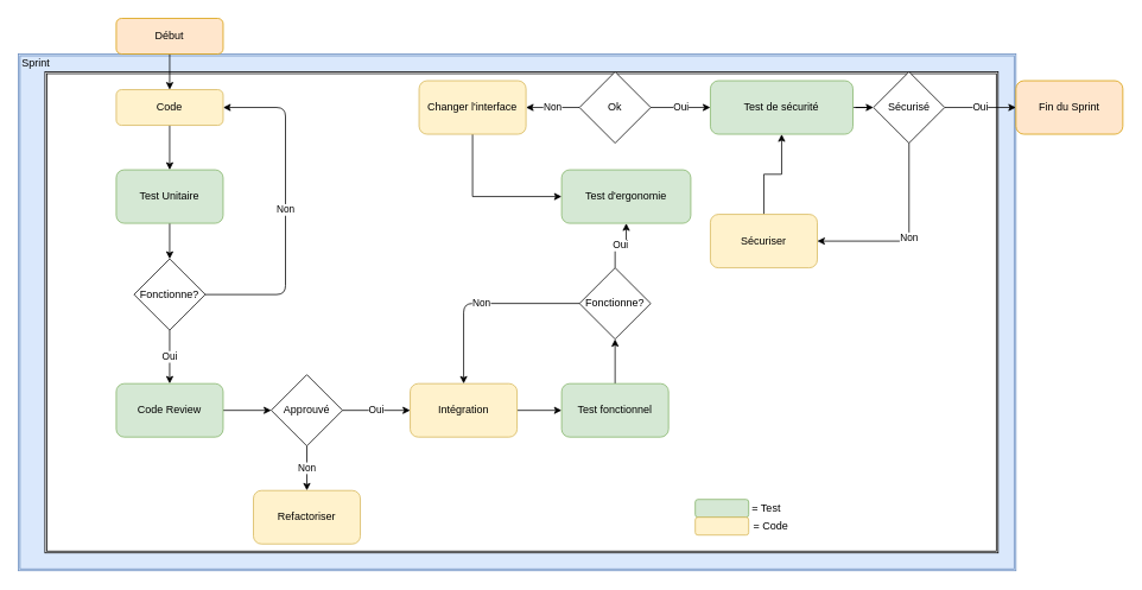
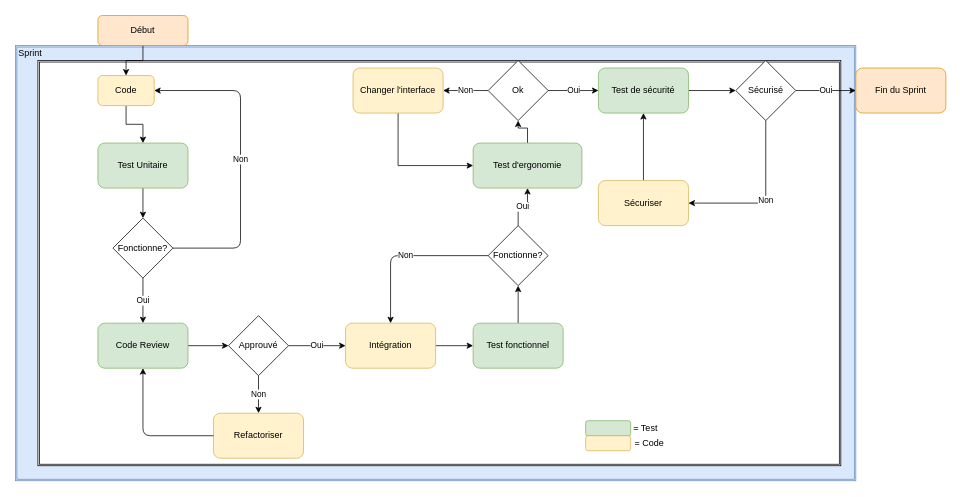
  <mxCell id="0" />
  <mxCell id="1" parent="0" />
  <mxCell id="2" value="" style="shape=ext;double=1;rounded=0;whiteSpace=wrap;html=1;fillColor=#dae8fc;strokeColor=#6c8ebf;" vertex="1" parent="1"><mxGeometry x="20" y="60" width="1120" height="580" as="geometry" /></mxCell>
  <mxCell id="3" value="" style="shape=ext;double=1;rounded=0;whiteSpace=wrap;html=1;" vertex="1" parent="1"><mxGeometry x="50" y="80" width="1070" height="540" as="geometry" /></mxCell>
  <mxCell id="4" value="" style="edgeStyle=orthogonalEdgeStyle;rounded=0;orthogonalLoop=1;jettySize=auto;html=1;" edge="1" parent="1" source="5" target="26"><mxGeometry relative="1" as="geometry" /></mxCell>
  <mxCell id="5" value="Début" style="rounded=1;whiteSpace=wrap;html=1;fontSize=12;glass=0;strokeWidth=1;shadow=0;fillColor=#ffe6cc;strokeColor=#d79b00;" parent="1" vertex="1"><mxGeometry x="130" width="120" height="40" as="geometry" y="20" /></mxCell>
  <mxCell id="6" value="" style="edgeStyle=orthogonalEdgeStyle;rounded=0;orthogonalLoop=1;jettySize=auto;html=1;" edge="1" parent="1" source="7" target="9"><mxGeometry relative="1" as="geometry" /></mxCell>
  <mxCell id="7" value="Test Unitaire" style="rounded=1;whiteSpace=wrap;html=1;fillColor=#d5e8d4;strokeColor=#82b366;" vertex="1" parent="1"><mxGeometry x="130" y="190" width="120" height="60" as="geometry" /></mxCell>
  <mxCell id="8" value="Oui" style="edgeStyle=orthogonalEdgeStyle;rounded=0;orthogonalLoop=1;jettySize=auto;html=1;entryX=0.5;entryY=0;entryDx=0;entryDy=0;" edge="1" parent="1" source="9" target="13"><mxGeometry relative="1" as="geometry"><mxPoint x="190" y="450" as="targetPoint" /></mxGeometry></mxCell>
  <mxCell id="9" value="Fonctionne?" style="rhombus;whiteSpace=wrap;html=1;" vertex="1" parent="1"><mxGeometry x="150" y="290" width="80" height="80" as="geometry" /></mxCell>
  <mxCell id="10" value="Sprint" style="text;html=1;strokeColor=none;fillColor=none;align=center;verticalAlign=middle;whiteSpace=wrap;rounded=0;" vertex="1" parent="1"><mxGeometry x="20" y="60" width="40" height="20" as="geometry" /></mxCell>
  <mxCell id="11" value="Non" style="endArrow=classic;html=1;exitX=1;exitY=0.5;exitDx=0;exitDy=0;entryX=1;entryY=0.5;entryDx=0;entryDy=0;" edge="1" parent="1" source="9" target="26"><mxGeometry width="50" height="50" relative="1" as="geometry"><mxPoint x="200" y="360" as="sourcePoint" /><mxPoint x="250" y="220" as="targetPoint" /><Array as="points"><mxPoint x="320" y="330" /><mxPoint x="320" y="120" /></Array></mxGeometry></mxCell>
  <mxCell id="12" value="" style="edgeStyle=orthogonalEdgeStyle;rounded=0;orthogonalLoop=1;jettySize=auto;html=1;" edge="1" parent="1" source="13" target="20"><mxGeometry relative="1" as="geometry" /></mxCell>
  <mxCell id="13" value="Code Review" style="rounded=1;whiteSpace=wrap;html=1;fillColor=#d5e8d4;strokeColor=#82b366;" vertex="1" parent="1"><mxGeometry x="130" y="430" width="120" height="60" as="geometry" /></mxCell>
  <mxCell id="14" value="" style="edgeStyle=orthogonalEdgeStyle;rounded=0;orthogonalLoop=1;jettySize=auto;html=1;" edge="1" parent="1" source="15" target="17"><mxGeometry relative="1" as="geometry" /></mxCell>
  <mxCell id="15" value="Intégration" style="rounded=1;whiteSpace=wrap;html=1;fillColor=#fff2cc;strokeColor=#d6b656;" vertex="1" parent="1"><mxGeometry x="460" y="430" width="120" height="60" as="geometry" /></mxCell>
  <mxCell id="16" value="" style="edgeStyle=orthogonalEdgeStyle;rounded=0;orthogonalLoop=1;jettySize=auto;html=1;" edge="1" parent="1" source="17" target="24"><mxGeometry relative="1" as="geometry" /></mxCell>
  <mxCell id="17" value="Test fonctionnel" style="rounded=1;whiteSpace=wrap;html=1;fillColor=#d5e8d4;strokeColor=#82b366;" vertex="1" parent="1"><mxGeometry x="630" y="430" width="120" height="60" as="geometry" /></mxCell>
  <mxCell id="18" value="Oui" style="edgeStyle=orthogonalEdgeStyle;rounded=0;orthogonalLoop=1;jettySize=auto;html=1;" edge="1" parent="1" source="20" target="15"><mxGeometry relative="1" as="geometry" /></mxCell>
  <mxCell id="19" value="Non" style="edgeStyle=orthogonalEdgeStyle;rounded=0;orthogonalLoop=1;jettySize=auto;html=1;" edge="1" parent="1" source="20" target="21"><mxGeometry relative="1" as="geometry"><mxPoint x="344" y="580" as="targetPoint" /></mxGeometry></mxCell>
  <mxCell id="20" value="Approuvé" style="rhombus;whiteSpace=wrap;html=1;" vertex="1" parent="1"><mxGeometry x="304" y="420" width="80" height="80" as="geometry" /></mxCell>
  <mxCell id="21" value="Refactoriser" style="rounded=1;whiteSpace=wrap;html=1;fillColor=#fff2cc;strokeColor=#d6b656;" vertex="1" parent="1"><mxGeometry x="284" y="550" width="120" height="60" as="geometry" /></mxCell>
+ <mxCell id="22" value="" style="endArrow=classic;html=1;exitX=0;exitY=0.5;exitDx=0;exitDy=0;entryX=0.5;entryY=1;entryDx=0;entryDy=0;" edge="1" parent="1" source="21" target="13"><mxGeometry width="50" height="50" relative="1" as="geometry"><mxPoint x="420" y="360" as="sourcePoint" /><mxPoint x="470" y="310" as="targetPoint" /><Array as="points"><mxPoint x="190" y="580" /></Array></mxGeometry></mxCell>
  <mxCell id="23" value="Oui" style="edgeStyle=orthogonalEdgeStyle;rounded=0;orthogonalLoop=1;jettySize=auto;html=1;" edge="1" parent="1" source="24" target="29"><mxGeometry relative="1" as="geometry"><mxPoint x="690" y="220" as="targetPoint" /></mxGeometry></mxCell>
  <mxCell id="24" value="Fonctionne?" style="rhombus;whiteSpace=wrap;html=1;" vertex="1" parent="1"><mxGeometry x="650" y="300" width="80" height="80" as="geometry" /></mxCell>
  <mxCell id="25" value="" style="edgeStyle=orthogonalEdgeStyle;rounded=0;orthogonalLoop=1;jettySize=auto;html=1;" edge="1" parent="1" source="26" target="7"><mxGeometry relative="1" as="geometry" /></mxCell>
- <mxCell id="26" value="Code" style="rounded=1;whiteSpace=wrap;html=1;fontSize=12;glass=0;strokeWidth=1;shadow=0;fillColor=#fff2cc;strokeColor=#d6b656;" vertex="1" parent="1"><mxGeometry x="130" y="100" width="120" height="40" as="geometry" /></mxCell>
+ <mxCell id="26" value="Code" style="rounded=1;whiteSpace=wrap;html=1;fontSize=12;glass=0;strokeWidth=1;shadow=0;fillColor=#fff2cc;strokeColor=#d6b656;" vertex="1" parent="1"><mxGeometry x="130" y="100" width="75" height="40" as="geometry" /></mxCell>
  <mxCell id="27" value="Non" style="endArrow=classic;html=1;entryX=0.5;entryY=0;entryDx=0;entryDy=0;exitX=0;exitY=0.5;exitDx=0;exitDy=0;" edge="1" parent="1" source="24" target="15"><mxGeometry width="50" height="50" relative="1" as="geometry"><mxPoint x="380" y="360" as="sourcePoint" /><mxPoint x="430" y="310" as="targetPoint" /><Array as="points"><mxPoint x="520" y="340" /></Array></mxGeometry></mxCell>
+ <mxCell id="28" value="" style="edgeStyle=orthogonalEdgeStyle;rounded=0;orthogonalLoop=1;jettySize=auto;html=1;" edge="1" parent="1" source="29" target="32"><mxGeometry relative="1" as="geometry" /></mxCell>
  <mxCell id="29" value="Test d'ergonomie" style="rounded=1;whiteSpace=wrap;html=1;fillColor=#d5e8d4;strokeColor=#82b366;" vertex="1" parent="1"><mxGeometry x="630" y="190" width="145" height="60" as="geometry" /></mxCell>
  <mxCell id="30" value="Oui" style="edgeStyle=orthogonalEdgeStyle;rounded=0;orthogonalLoop=1;jettySize=auto;html=1;" edge="1" parent="1" source="32" target="34"><mxGeometry relative="1" as="geometry"><mxPoint x="810" y="120" as="targetPoint" /></mxGeometry></mxCell>
  <mxCell id="31" value="Non" style="edgeStyle=orthogonalEdgeStyle;rounded=0;orthogonalLoop=1;jettySize=auto;html=1;" edge="1" parent="1" source="32" target="36"><mxGeometry relative="1" as="geometry" /></mxCell>
  <mxCell id="32" value="Ok" style="rhombus;whiteSpace=wrap;html=1;" vertex="1" parent="1"><mxGeometry x="650" y="80" width="80" height="80" as="geometry" /></mxCell>
  <mxCell id="33" value="" style="edgeStyle=orthogonalEdgeStyle;rounded=0;orthogonalLoop=1;jettySize=auto;html=1;" edge="1" parent="1" source="34" target="38"><mxGeometry relative="1" as="geometry"><mxPoint x="997" y="120" as="targetPoint" /></mxGeometry></mxCell>
- <mxCell id="34" value="Test de sécurité" style="rounded=1;whiteSpace=wrap;html=1;fillColor=#d5e8d4;strokeColor=#82b366;" vertex="1" parent="1"><mxGeometry x="797" y="90" width="160" height="60" as="geometry" /></mxCell>
+ <mxCell id="34" value="Test de sécurité" style="rounded=1;whiteSpace=wrap;html=1;fillColor=#d5e8d4;strokeColor=#82b366;" vertex="1" parent="1"><mxGeometry x="797" y="90" width="120" height="60" as="geometry" /></mxCell>
  <mxCell id="35" value="" style="edgeStyle=orthogonalEdgeStyle;rounded=0;orthogonalLoop=1;jettySize=auto;html=1;entryX=0;entryY=0.5;entryDx=0;entryDy=0;exitX=0.5;exitY=1;exitDx=0;exitDy=0;" edge="1" parent="1" source="36" target="29"><mxGeometry relative="1" as="geometry"><mxPoint x="530" y="230" as="targetPoint" /><Array as="points"><mxPoint x="530" y="220" /></Array></mxGeometry></mxCell>
  <mxCell id="36" value="Changer l'interface" style="rounded=1;whiteSpace=wrap;html=1;fillColor=#fff2cc;strokeColor=#d6b656;" vertex="1" parent="1"><mxGeometry x="470" y="90" width="120" height="60" as="geometry" /></mxCell>
  <mxCell id="37" value="Oui" style="edgeStyle=orthogonalEdgeStyle;rounded=0;orthogonalLoop=1;jettySize=auto;html=1;entryX=0;entryY=0.5;entryDx=0;entryDy=0;" edge="1" parent="1" source="38" target="41"><mxGeometry relative="1" as="geometry"><mxPoint x="1140" y="120" as="targetPoint" /></mxGeometry></mxCell>
  <mxCell id="38" value="Sécurisé" style="rhombus;whiteSpace=wrap;html=1;" vertex="1" parent="1"><mxGeometry x="980" y="80" width="80" height="80" as="geometry" /></mxCell>
  <mxCell id="39" value="" style="edgeStyle=orthogonalEdgeStyle;rounded=0;orthogonalLoop=1;jettySize=auto;html=1;entryX=0.5;entryY=1;entryDx=0;entryDy=0;" edge="1" parent="1" source="40" target="34"><mxGeometry relative="1" as="geometry"><mxPoint x="857" y="160" as="targetPoint" /></mxGeometry></mxCell>
  <mxCell id="40" value="Sécuriser" style="rounded=1;whiteSpace=wrap;html=1;fillColor=#fff2cc;strokeColor=#d6b656;" vertex="1" parent="1"><mxGeometry x="797" y="240" width="120" height="60" as="geometry" /></mxCell>
  <mxCell id="41" value="Fin du Sprint" style="rounded=1;whiteSpace=wrap;html=1;fillColor=#ffe6cc;strokeColor=#d79b00;" vertex="1" parent="1"><mxGeometry x="1140" y="90" width="120" height="60" as="geometry" /></mxCell>
  <mxCell id="42" value="Non" style="endArrow=classic;html=1;exitX=0.5;exitY=1;exitDx=0;exitDy=0;entryX=1;entryY=0.5;entryDx=0;entryDy=0;" edge="1" parent="1" source="38" target="40"><mxGeometry width="50" height="50" relative="1" as="geometry"><mxPoint x="600" y="220" as="sourcePoint" /><mxPoint x="650" y="170" as="targetPoint" /><Array as="points"><mxPoint x="1020" y="270" /></Array></mxGeometry></mxCell>
  <mxCell id="43" value="" style="rounded=1;whiteSpace=wrap;html=1;fillColor=#d5e8d4;strokeColor=#82b366;" vertex="1" parent="1"><mxGeometry x="780" y="560" width="60" height="20" as="geometry" /></mxCell>
  <mxCell id="44" value="= Test" style="text;html=1;strokeColor=none;fillColor=none;align=center;verticalAlign=middle;whiteSpace=wrap;rounded=0;" vertex="1" parent="1"><mxGeometry x="840" y="560" width="40" height="20" as="geometry" /></mxCell>
  <mxCell id="45" value="" style="rounded=1;whiteSpace=wrap;html=1;fillColor=#fff2cc;strokeColor=#d6b656;" vertex="1" parent="1"><mxGeometry x="780" y="580" width="60" height="20" as="geometry" /></mxCell>
  <mxCell id="46" value="= Code" style="text;html=1;strokeColor=none;fillColor=none;align=center;verticalAlign=middle;whiteSpace=wrap;rounded=0;" vertex="1" parent="1"><mxGeometry x="840" y="580" width="50" height="20" as="geometry" /></mxCell>
